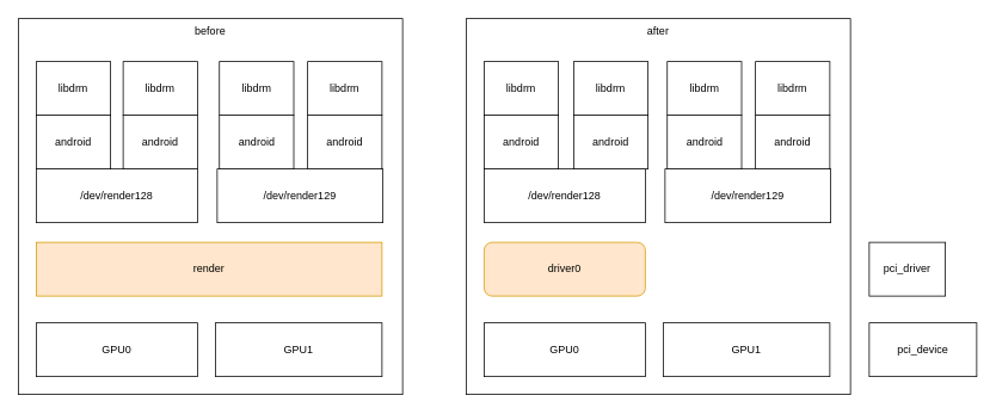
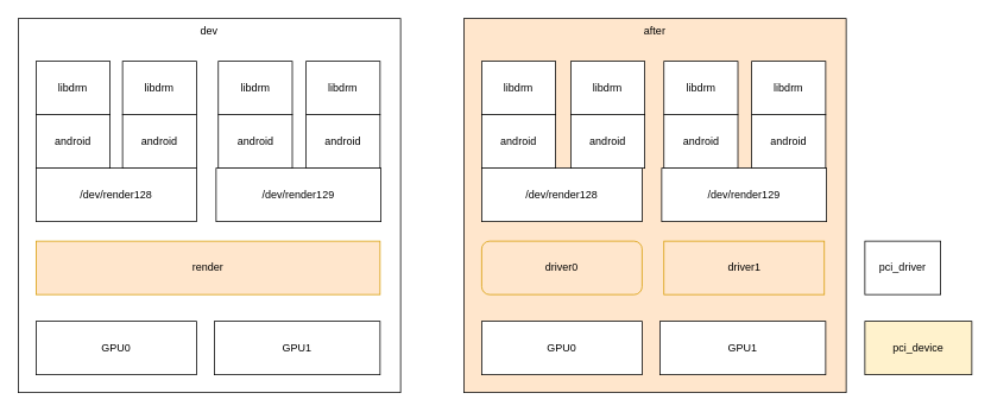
  <mxCell id="0" />
  <mxCell id="1" parent="0" />
- <mxCell id="2" value="before" style="rounded=0;whiteSpace=wrap;html=1;verticalAlign=top;" vertex="1" parent="1"><mxGeometry x="20" y="20" width="429" height="420" as="geometry" /></mxCell>
+ <mxCell id="2" value="dev" style="rounded=0;whiteSpace=wrap;html=1;verticalAlign=top;" vertex="1" parent="1"><mxGeometry x="20" y="20" width="429" height="420" as="geometry" /></mxCell>
  <mxCell id="3" value="GPU0" style="rounded=0;whiteSpace=wrap;html=1;" vertex="1" parent="1"><mxGeometry x="40" y="360" width="180" height="60" as="geometry" /></mxCell>
  <mxCell id="4" value="GPU1" style="rounded=0;whiteSpace=wrap;html=1;" vertex="1" parent="1"><mxGeometry x="240" y="360" width="186" height="60" as="geometry" /></mxCell>
  <mxCell id="5" value="render" style="rounded=0;whiteSpace=wrap;html=1;fillColor=#ffe6cc;strokeColor=#d79b00;" vertex="1" parent="1"><mxGeometry x="40" y="270" width="386" height="60" as="geometry" /></mxCell>
  <mxCell id="6" value="/dev/render128" style="rounded=0;whiteSpace=wrap;html=1;" vertex="1" parent="1"><mxGeometry x="40" y="188" width="180" height="60" as="geometry" /></mxCell>
  <mxCell id="7" value="/dev/render129" style="rounded=0;whiteSpace=wrap;html=1;" vertex="1" parent="1"><mxGeometry x="242" y="188" width="185" height="60" as="geometry" /></mxCell>
  <mxCell id="8" value="android" style="rounded=0;whiteSpace=wrap;html=1;" vertex="1" parent="1"><mxGeometry x="137" y="128" width="83" height="60" as="geometry" /></mxCell>
  <mxCell id="9" value="android" style="rounded=0;whiteSpace=wrap;html=1;" vertex="1" parent="1"><mxGeometry x="244.5" y="128" width="83" height="60" as="geometry" /></mxCell>
  <mxCell id="10" value="android" style="rounded=0;whiteSpace=wrap;html=1;" vertex="1" parent="1"><mxGeometry x="343" y="128" width="83" height="60" as="geometry" /></mxCell>
  <mxCell id="11" value="libdrm" style="rounded=0;whiteSpace=wrap;html=1;" vertex="1" parent="1"><mxGeometry x="343" y="68" width="83" height="60" as="geometry" /></mxCell>
  <mxCell id="12" value="libdrm" style="rounded=0;whiteSpace=wrap;html=1;" vertex="1" parent="1"><mxGeometry x="244.5" y="68" width="83" height="60" as="geometry" /></mxCell>
  <mxCell id="13" value="libdrm" style="rounded=0;whiteSpace=wrap;html=1;" vertex="1" parent="1"><mxGeometry x="137" y="68" width="83" height="60" as="geometry" /></mxCell>
  <mxCell id="14" value="android" style="rounded=0;whiteSpace=wrap;html=1;" vertex="1" parent="1"><mxGeometry x="40" y="128" width="83" height="60" as="geometry" /></mxCell>
  <mxCell id="15" value="libdrm" style="rounded=0;whiteSpace=wrap;html=1;" vertex="1" parent="1"><mxGeometry x="40" y="68" width="83" height="60" as="geometry" /></mxCell>
- <mxCell id="16" value="after" style="rounded=0;whiteSpace=wrap;html=1;verticalAlign=top;" vertex="1" parent="1"><mxGeometry x="520" y="20" width="429" height="420" as="geometry" /></mxCell>
+ <mxCell id="16" value="after" style="rounded=0;whiteSpace=wrap;html=1;verticalAlign=top;fillColor=#ffe6cc;" vertex="1" parent="1"><mxGeometry x="520" y="20" width="429" height="420" as="geometry" /></mxCell>
  <mxCell id="17" value="GPU0" style="rounded=0;whiteSpace=wrap;html=1;" vertex="1" parent="1"><mxGeometry x="540" y="360" width="180" height="60" as="geometry" /></mxCell>
  <mxCell id="18" value="GPU1" style="rounded=0;whiteSpace=wrap;html=1;" vertex="1" parent="1"><mxGeometry x="740" y="360" width="186" height="60" as="geometry" /></mxCell>
  <mxCell id="19" value="driver0" style="whiteSpace=wrap;html=1;fillColor=#ffe6cc;strokeColor=#d79b00;rounded=1;" vertex="1" parent="1"><mxGeometry x="540" y="270" width="180" height="60" as="geometry" /></mxCell>
  <mxCell id="20" value="/dev/render128" style="rounded=0;whiteSpace=wrap;html=1;" vertex="1" parent="1"><mxGeometry x="540" y="188" width="180" height="60" as="geometry" /></mxCell>
  <mxCell id="21" value="/dev/render129" style="rounded=0;whiteSpace=wrap;html=1;" vertex="1" parent="1"><mxGeometry x="742" y="188" width="185" height="60" as="geometry" /></mxCell>
  <mxCell id="22" value="android" style="rounded=0;whiteSpace=wrap;html=1;" vertex="1" parent="1"><mxGeometry x="640" y="128" width="83" height="60" as="geometry" /></mxCell>
  <mxCell id="23" value="android" style="rounded=0;whiteSpace=wrap;html=1;" vertex="1" parent="1"><mxGeometry x="744.5" y="128" width="83" height="60" as="geometry" /></mxCell>
  <mxCell id="24" value="android" style="rounded=0;whiteSpace=wrap;html=1;" vertex="1" parent="1"><mxGeometry x="843" y="128" width="83" height="60" as="geometry" /></mxCell>
  <mxCell id="25" value="libdrm" style="rounded=0;whiteSpace=wrap;html=1;" vertex="1" parent="1"><mxGeometry x="843" y="68" width="83" height="60" as="geometry" /></mxCell>
  <mxCell id="26" value="libdrm" style="rounded=0;whiteSpace=wrap;html=1;" vertex="1" parent="1"><mxGeometry x="744.5" y="68" width="83" height="60" as="geometry" /></mxCell>
  <mxCell id="27" value="libdrm" style="rounded=0;whiteSpace=wrap;html=1;" vertex="1" parent="1"><mxGeometry x="640" y="68" width="83" height="60" as="geometry" /></mxCell>
  <mxCell id="28" value="android" style="rounded=0;whiteSpace=wrap;html=1;" vertex="1" parent="1"><mxGeometry x="540" y="128" width="83" height="60" as="geometry" /></mxCell>
  <mxCell id="29" value="libdrm" style="rounded=0;whiteSpace=wrap;html=1;" vertex="1" parent="1"><mxGeometry x="540" y="68" width="83" height="60" as="geometry" /></mxCell>
+ <mxCell id="30" value="driver1" style="rounded=0;whiteSpace=wrap;html=1;fillColor=#ffe6cc;strokeColor=#d79b00;" vertex="1" parent="1"><mxGeometry x="744.5" y="270" width="180" height="60" as="geometry" /></mxCell>
  <mxCell id="31" value="pci_driver" style="rounded=0;whiteSpace=wrap;html=1;" vertex="1" parent="1"><mxGeometry x="970" y="270" width="85" height="60" as="geometry" /></mxCell>
- <mxCell id="32" value="pci_device" style="rounded=0;whiteSpace=wrap;html=1;" vertex="1" parent="1"><mxGeometry x="970" y="360" width="120" height="60" as="geometry" /></mxCell>
+ <mxCell id="32" value="pci_device" style="rounded=0;whiteSpace=wrap;html=1;fillColor=#fff2cc;" vertex="1" parent="1"><mxGeometry x="970" y="360" width="120" height="60" as="geometry" /></mxCell>
